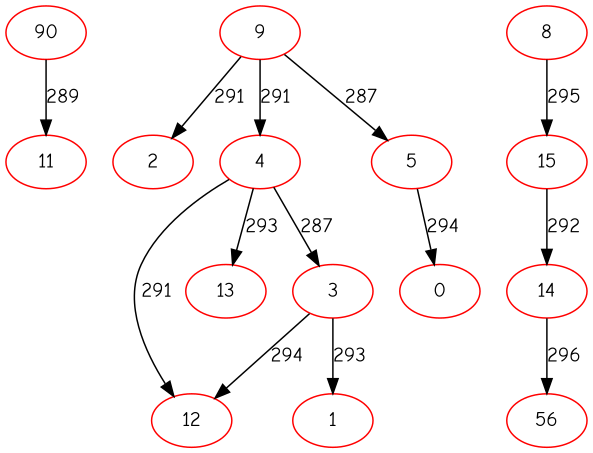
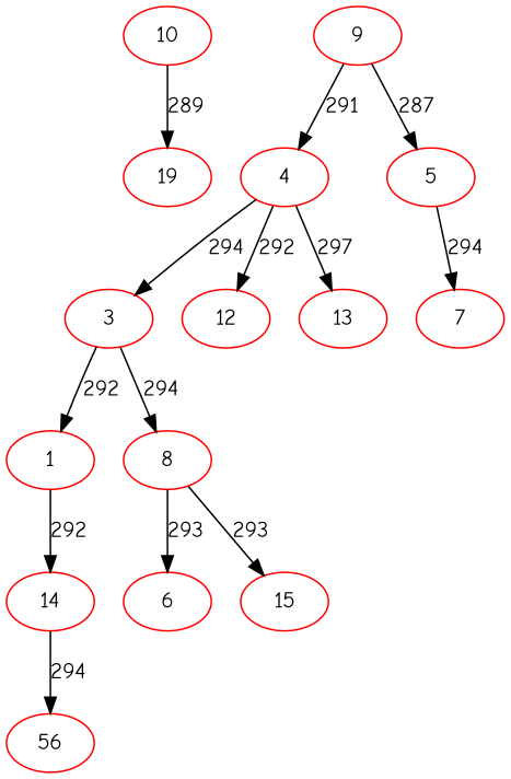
  digraph {
    fontname="Comic Neue"
    node [color=red fontname="Comic Neue"]
    edge [fontname="Comic Neue"]
-   10 [label=90]
-   11
+   10
+   11 [label=19]
    9
-   2
    4
    5
    3
    12
    13
-   7 [label=0]
+   7
    1
    8
+   6
    15
    14
    n16 [label=56]
    10 -> 11 [label=289]
-   9 -> 2 [label=291]
    9 -> 4 [label=291]
    9 -> 5 [label=287]
-   4 -> 3 [label=287]
-   4 -> 12 [label=291]
-   4 -> 13 [label=293]
+   4 -> 3 [label=294]
+   4 -> 12 [label=292]
+   4 -> 13 [label=297]
    5 -> 7 [label=294]
-   3 -> 1 [label=293]
-   3 -> 12 [label=294]
-   8 -> 15 [label=295]
-   15 -> 14 [label=292]
-   14 -> n16 [label=296]
+   3 -> 1 [label=292]
+   3 -> 8 [label=294]
+   8 -> 6 [label=293]
+   8 -> 15 [label=293]
+   1 -> 14 [label=292]
+   14 -> n16 [label=294]
  }
